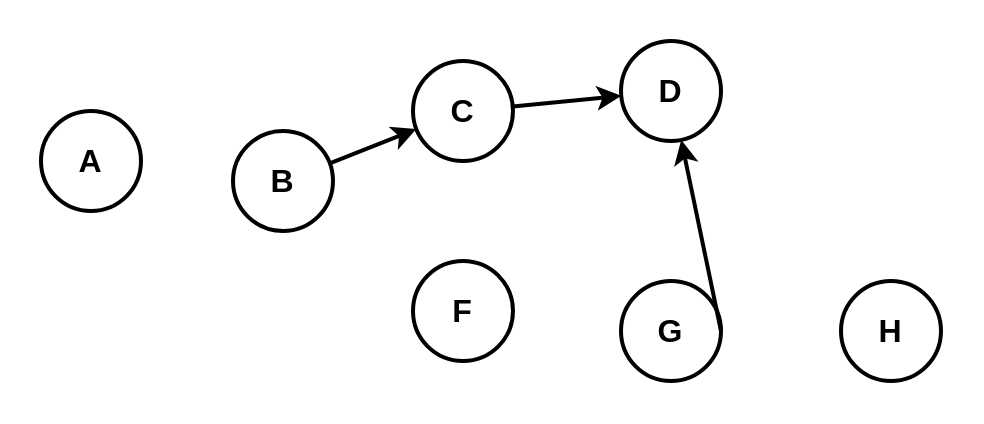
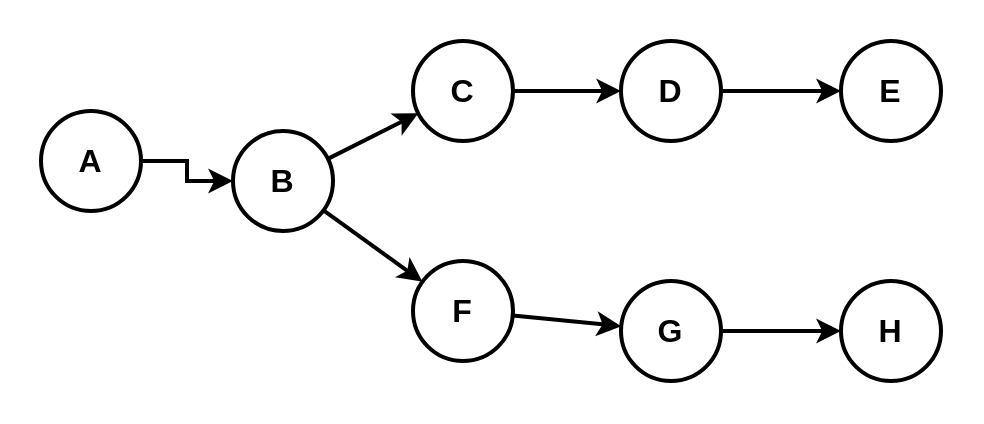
  <mxCell id="0" />
  <mxCell id="1" parent="0" />
+ <mxCell id="2" value="" style="edgeStyle=orthogonalEdgeStyle;rounded=0;orthogonalLoop=1;jettySize=auto;html=1;fontSize=16;fontColor=#000000;strokeColor=#000000;strokeWidth=2;" edge="1" parent="1" source="3" target="10"><mxGeometry relative="1" as="geometry" /></mxCell>
  <mxCell id="3" value="&lt;font style=&quot;font-size: 16px;&quot;&gt;A&lt;/font&gt;" style="ellipse;whiteSpace=wrap;html=1;fillColor=none;strokeColor=#000000;strokeWidth=2;labelBackgroundColor=none;fontColor=#000000;fontSize=16;fontStyle=1" vertex="1" parent="1"><mxGeometry x="20" y="55" width="50" height="50" as="geometry" /></mxCell>
  <mxCell id="4" style="edgeStyle=none;rounded=0;orthogonalLoop=1;jettySize=auto;html=1;strokeColor=#000000;strokeWidth=2;fontSize=16;fontColor=#000000;" edge="1" parent="1" source="5" target="16"><mxGeometry relative="1" as="geometry" /></mxCell>
- <mxCell id="5" value="&lt;font style=&quot;font-size: 16px&quot;&gt;C&lt;/font&gt;" style="ellipse;whiteSpace=wrap;html=1;fillColor=none;strokeColor=#000000;strokeWidth=2;labelBackgroundColor=none;fontColor=#000000;fontSize=16;fontStyle=1" vertex="1" parent="1"><mxGeometry x="206" y="30" width="50" height="50" as="geometry" /></mxCell>
+ <mxCell id="5" value="&lt;font style=&quot;font-size: 16px&quot;&gt;C&lt;/font&gt;" style="ellipse;whiteSpace=wrap;html=1;fillColor=none;strokeColor=#000000;strokeWidth=2;labelBackgroundColor=none;fontColor=#000000;fontSize=16;fontStyle=1" vertex="1" parent="1"><mxGeometry x="206" y="20" width="50" height="50" as="geometry" /></mxCell>
+ <mxCell id="6" style="edgeStyle=none;rounded=0;orthogonalLoop=1;jettySize=auto;html=1;strokeColor=#000000;strokeWidth=2;fontSize=16;fontColor=#000000;" edge="1" parent="1" source="7" target="13"><mxGeometry relative="1" as="geometry" /></mxCell>
  <mxCell id="7" value="F" style="ellipse;whiteSpace=wrap;html=1;fillColor=none;strokeColor=#000000;strokeWidth=2;labelBackgroundColor=none;fontColor=#000000;fontSize=16;fontStyle=1" vertex="1" parent="1"><mxGeometry x="206" y="130" width="50" height="50" as="geometry" /></mxCell>
  <mxCell id="8" style="rounded=0;orthogonalLoop=1;jettySize=auto;html=1;strokeColor=#000000;strokeWidth=2;fontSize=16;fontColor=#000000;" edge="1" parent="1" source="10" target="5"><mxGeometry relative="1" as="geometry" /></mxCell>
+ <mxCell id="9" style="edgeStyle=none;rounded=0;orthogonalLoop=1;jettySize=auto;html=1;strokeColor=#000000;strokeWidth=2;fontSize=16;fontColor=#000000;" edge="1" parent="1" source="10" target="7"><mxGeometry relative="1" as="geometry" /></mxCell>
  <mxCell id="10" value="B" style="ellipse;whiteSpace=wrap;html=1;fillColor=none;strokeColor=#000000;strokeWidth=2;labelBackgroundColor=none;fontColor=#000000;fontSize=16;fontStyle=1" vertex="1" parent="1"><mxGeometry x="116" y="65" width="50" height="50" as="geometry" /></mxCell>
  <mxCell id="11" value="&lt;font style=&quot;font-size: 16px&quot;&gt;H&lt;/font&gt;" style="ellipse;whiteSpace=wrap;html=1;fillColor=none;strokeColor=#000000;strokeWidth=2;labelBackgroundColor=none;fontColor=#000000;fontSize=16;fontStyle=1" vertex="1" parent="1"><mxGeometry x="420" y="140" width="50" height="50" as="geometry" /></mxCell>
- <mxCell id="12" style="edgeStyle=none;rounded=0;orthogonalLoop=1;jettySize=auto;html=1;exitX=1;exitY=0.5;exitDx=0;exitDy=0;strokeColor=#000000;strokeWidth=2;fontSize=16;fontColor=#000000;" edge="1" parent="1" source="13" target="16"><mxGeometry relative="1" as="geometry" /></mxCell>
+ <mxCell id="12" style="edgeStyle=none;rounded=0;orthogonalLoop=1;jettySize=auto;html=1;exitX=1;exitY=0.5;exitDx=0;exitDy=0;strokeColor=#000000;strokeWidth=2;fontSize=16;fontColor=#000000;" edge="1" parent="1" source="13" target="11"><mxGeometry relative="1" as="geometry" /></mxCell>
  <mxCell id="13" value="&lt;font style=&quot;font-size: 16px&quot;&gt;G&lt;/font&gt;" style="ellipse;whiteSpace=wrap;html=1;fillColor=none;strokeColor=#000000;strokeWidth=2;labelBackgroundColor=none;fontColor=#000000;fontSize=16;fontStyle=1" vertex="1" parent="1"><mxGeometry x="310" y="140" width="50" height="50" as="geometry" /></mxCell>
+ <mxCell id="14" value="&lt;font style=&quot;font-size: 16px&quot;&gt;E&lt;/font&gt;" style="ellipse;whiteSpace=wrap;html=1;fillColor=none;strokeColor=#000000;strokeWidth=2;labelBackgroundColor=none;fontColor=#000000;fontSize=16;fontStyle=1" vertex="1" parent="1"><mxGeometry x="420" y="20" width="50" height="50" as="geometry" /></mxCell>
+ <mxCell id="15" style="edgeStyle=none;rounded=0;orthogonalLoop=1;jettySize=auto;html=1;exitX=1;exitY=0.5;exitDx=0;exitDy=0;entryX=0;entryY=0.5;entryDx=0;entryDy=0;strokeColor=#000000;strokeWidth=2;fontSize=16;fontColor=#000000;" edge="1" parent="1" source="16" target="14"><mxGeometry relative="1" as="geometry" /></mxCell>
  <mxCell id="16" value="&lt;font style=&quot;font-size: 16px&quot;&gt;D&lt;/font&gt;" style="ellipse;whiteSpace=wrap;html=1;fillColor=none;strokeColor=#000000;strokeWidth=2;labelBackgroundColor=none;fontColor=#000000;fontSize=16;fontStyle=1" vertex="1" parent="1"><mxGeometry x="310" y="20" width="50" height="50" as="geometry" /></mxCell>
